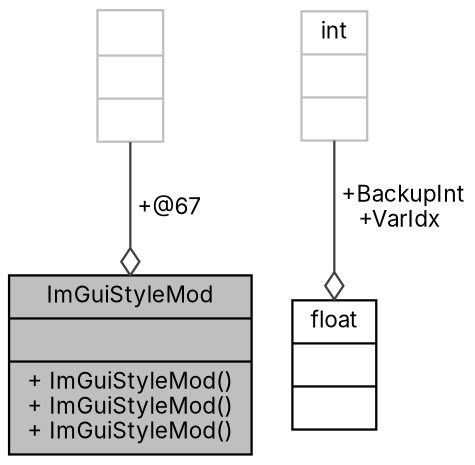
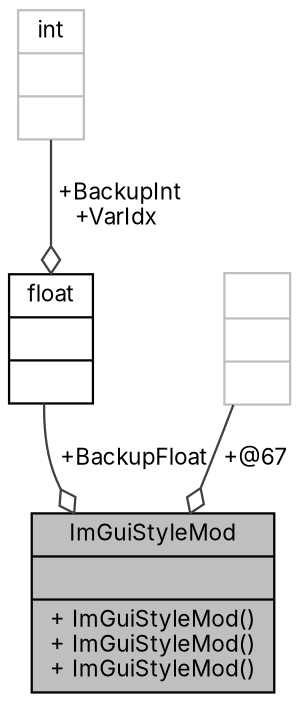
  digraph {
    fontname=Inter
    node [color=black fontname=Inter fontsize=10 shape=record]
    edge [arrowhead=odiamond color=grey25 fontname=Inter fontsize=10 labelfontname=Helvetica labelfontsize=10 style=solid]
    n1 [fillcolor=grey75 fontcolor=black height=0.2 label="{ImGuiStyleMod\n||+ ImGuiStyleMod()\l+ ImGuiStyleMod()\l+ ImGuiStyleMod()\l}" style=filled width=0.4]
    n2 [height=0.2 label="{float\n||}" width=0.4]
    n3 [color=grey75 height=0.2 label="{\n||}" width=0.4]
    n4 [color=grey75 height=0.2 label="{int\n||}" width=0.4]
+   n2 -> n1 [label=" +BackupFloat"]
    n3 -> n1 [label=" +@67"]
    n4 -> n2 [label=" +BackupInt\n+VarIdx"]
  }
